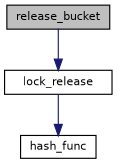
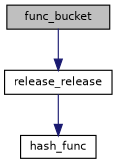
  digraph {
    rankdir=TB
    node [color=black fillcolor=white fontname=Helvetica fontsize=10 shape=record style=filled]
    edge [color=midnightblue fontname=Helvetica fontsize=10 labelfontname=Helvetica labelfontsize=10 style=solid]
-   n1 [fillcolor=grey75 fontcolor=black height=0.2 label=release_bucket width=0.4]
-   n2 [height=0.2 label=lock_release width=0.4]
+   n1 [fillcolor=grey75 fontcolor=black height=0.2 label=func_bucket width=0.4]
+   n2 [height=0.2 label=release_release width=0.4]
    n3 [height=0.2 label=hash_func width=0.4]
    n1 -> n2
    n2 -> n3
  }
